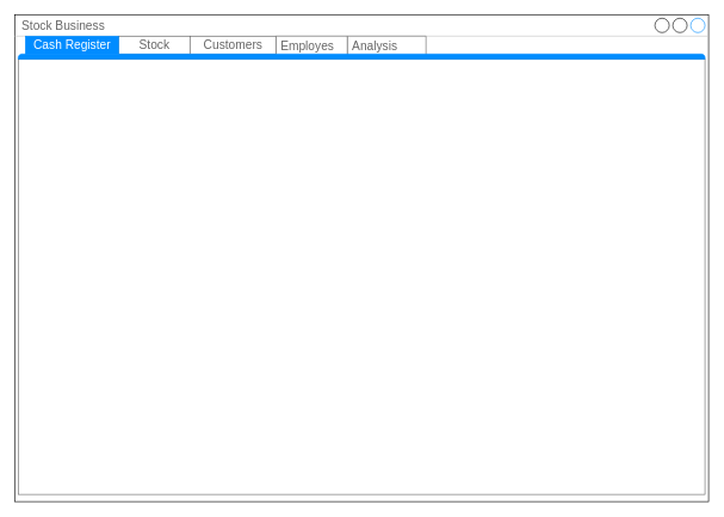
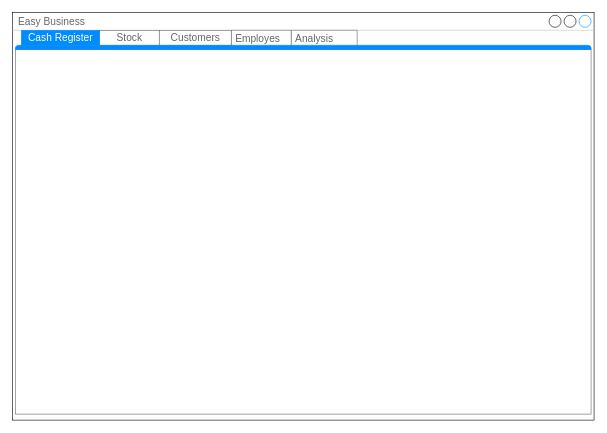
  <mxCell id="0" />
  <mxCell id="1" parent="0" />
- <mxCell id="2" value="Stock Business" style="strokeWidth=1;shadow=0;dashed=0;align=center;html=1;shape=mxgraph.mockup.containers.window;align=left;verticalAlign=top;spacingLeft=8;strokeColor2=#008cff;strokeColor3=#c4c4c4;fontColor=#666666;mainText=;fontSize=17;labelBackgroundColor=none;" vertex="1" parent="1"><mxGeometry x="20" y="20" width="970" height="680" as="geometry" /></mxCell>
+ <mxCell id="2" value="Easy Business" style="strokeWidth=1;shadow=0;dashed=0;align=center;html=1;shape=mxgraph.mockup.containers.window;align=left;verticalAlign=top;spacingLeft=8;strokeColor2=#008cff;strokeColor3=#c4c4c4;fontColor=#666666;mainText=;fontSize=17;labelBackgroundColor=none;" vertex="1" parent="1"><mxGeometry x="20" y="20" width="970" height="680" as="geometry" /></mxCell>
  <mxCell id="3" value="Analysis" style="strokeWidth=1;shadow=0;dashed=0;align=center;html=1;shape=mxgraph.mockup.forms.uRect;fontSize=17;fontColor=#666666;align=left;spacingLeft=5;strokeColor=#666666;fillColor=#FFFFFF;" vertex="1" parent="1"><mxGeometry x="485" y="50" width="110" height="30" as="geometry" /></mxCell>
  <mxCell id="4" value="Employes" style="strokeWidth=1;shadow=0;dashed=0;align=center;html=1;shape=mxgraph.mockup.forms.uRect;fontSize=17;fontColor=#666666;align=left;spacingLeft=5;strokeColor=#666666;fillColor=#FFFFFF;" vertex="1" parent="1"><mxGeometry x="385" y="50" width="100" height="30" as="geometry" /></mxCell>
  <mxCell id="5" value="" style="strokeWidth=1;shadow=0;dashed=0;align=center;html=1;shape=mxgraph.mockup.containers.marginRect2;rectMarginTop=32;strokeColor=#666666;gradientColor=none;" vertex="1" parent="1"><mxGeometry x="25" y="50" width="960" height="640" as="geometry" /></mxCell>
  <mxCell id="6" value="Stock" style="strokeColor=inherit;fillColor=inherit;gradientColor=inherit;strokeWidth=1;shadow=0;dashed=0;align=center;html=1;shape=mxgraph.mockup.containers.rrect;rSize=0;fontSize=17;fontColor=#666666;gradientColor=none;" vertex="1" parent="5"><mxGeometry width="100" height="25" relative="1" as="geometry"><mxPoint x="140" as="offset" /></mxGeometry></mxCell>
  <mxCell id="7" value="Cash Register" style="strokeWidth=1;shadow=0;dashed=0;align=center;html=1;shape=mxgraph.mockup.containers.rrect;rSize=0;fontSize=17;fontColor=#ffffff;strokeColor=#008cff;fillColor=#008cff;" vertex="1" parent="5"><mxGeometry width="130" height="25" relative="1" as="geometry"><mxPoint x="10" as="offset" /></mxGeometry></mxCell>
  <mxCell id="8" value="Customers" style="strokeColor=inherit;fillColor=inherit;gradientColor=inherit;strokeWidth=1;shadow=0;dashed=0;align=center;html=1;shape=mxgraph.mockup.containers.rrect;rSize=0;fontSize=17;fontColor=#666666;gradientColor=none;" vertex="1" parent="5"><mxGeometry width="120" height="25" relative="1" as="geometry"><mxPoint x="240" as="offset" /></mxGeometry></mxCell>
  <mxCell id="9" value="" style="strokeWidth=1;shadow=0;dashed=0;align=center;html=1;shape=mxgraph.mockup.containers.topButton;rSize=5;strokeColor=#008cff;fillColor=#008cff;gradientColor=none;resizeWidth=1;movable=0;deletable=1;" vertex="1" parent="5"><mxGeometry width="960" height="7" relative="1" as="geometry"><mxPoint y="25" as="offset" /></mxGeometry></mxCell>
